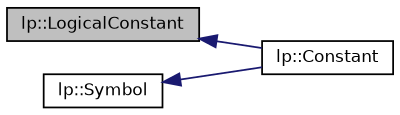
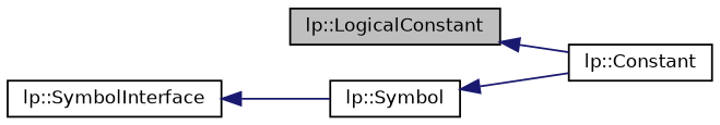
  digraph {
    rankdir=LR
    node [color=black fillcolor=white fontname=Helvetica fontsize=10 shape=record style=filled]
    edge [color=midnightblue dir=back fontname=Helvetica fontsize=10 labelfontname=Helvetica labelfontsize=10 style=solid]
    n1 [fillcolor=grey75 fontcolor=black height=0.2 label="lp::LogicalConstant" width=0.4]
    n2 [height=0.2 label="lp::Constant" width=0.4]
    n3 [height=0.2 label="lp::Symbol" width=0.4]
+   n4 [height=0.2 label="lp::SymbolInterface" width=0.4]
    n1 -> n2
    n3 -> n2
+   n4 -> n3
  }
